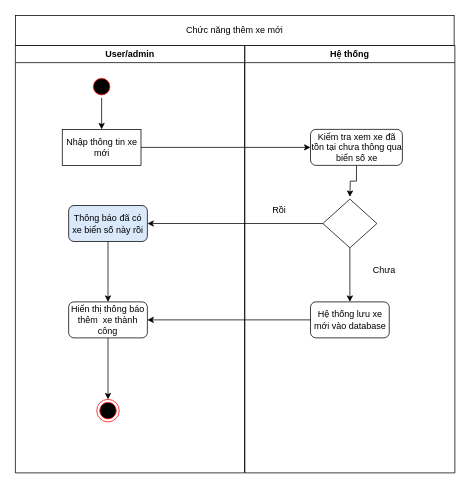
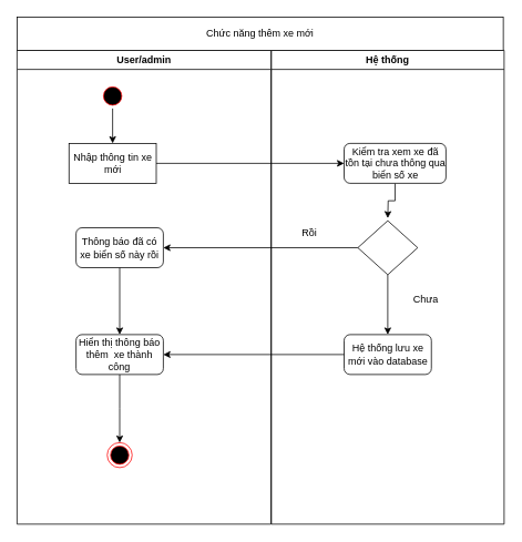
  <mxCell id="0" />
  <mxCell id="1" parent="0" />
  <mxCell id="2" value="User/admin" style="swimlane;whiteSpace=wrap" parent="1" vertex="1"><mxGeometry x="20" y="60" width="305.5" height="570" as="geometry" /></mxCell>
  <mxCell id="3" value="" style="edgeStyle=orthogonalEdgeStyle;rounded=0;orthogonalLoop=1;jettySize=auto;html=1;" edge="1" parent="2" source="4" target="6"><mxGeometry relative="1" as="geometry" /></mxCell>
  <mxCell id="4" value="" style="ellipse;shape=startState;fillColor=#000000;strokeColor=#ff0000;" parent="2" vertex="1"><mxGeometry x="100" y="40" width="30" height="30" as="geometry" /></mxCell>
  <mxCell id="5" value="" style="ellipse;shape=endState;fillColor=#000000;strokeColor=#ff0000" parent="2" vertex="1"><mxGeometry x="108.5" y="472" width="30" height="30" as="geometry" /></mxCell>
  <mxCell id="6" value="Nhập thông tin xe mới" style="whiteSpace=wrap;html=1;rounded=0;" vertex="1" parent="2"><mxGeometry x="62.5" y="112" width="105" height="48" as="geometry" /></mxCell>
- <mxCell id="7" value="Thông báo đã có xe biển số này rồi" style="rounded=1;whiteSpace=wrap;html=1;fillColor=#dae8fc;" vertex="1" parent="2"><mxGeometry x="71" y="213.5" width="105" height="48" as="geometry" /></mxCell>
+ <mxCell id="7" value="Thông báo đã có xe biển số này rồi" style="rounded=1;whiteSpace=wrap;html=1;" vertex="1" parent="2"><mxGeometry x="71" y="213.5" width="105" height="48" as="geometry" /></mxCell>
  <mxCell id="8" style="edgeStyle=orthogonalEdgeStyle;rounded=0;orthogonalLoop=1;jettySize=auto;html=1;" edge="1" parent="2" source="9"><mxGeometry relative="1" as="geometry"><mxPoint x="123.5" y="472" as="targetPoint" /></mxGeometry></mxCell>
  <mxCell id="9" value="Hiển thị thông báo thêm&amp;nbsp; xe thành công" style="rounded=1;whiteSpace=wrap;html=1;" vertex="1" parent="2"><mxGeometry x="71" y="342" width="105" height="48" as="geometry" /></mxCell>
  <mxCell id="10" style="edgeStyle=orthogonalEdgeStyle;rounded=0;orthogonalLoop=1;jettySize=auto;html=1;" edge="1" parent="2" source="7" target="9"><mxGeometry relative="1" as="geometry" /></mxCell>
  <mxCell id="11" value="Hệ thống" style="swimlane;whiteSpace=wrap;startSize=23;" parent="1" vertex="1"><mxGeometry x="326" y="60" width="280" height="570" as="geometry" /></mxCell>
  <mxCell id="12" style="edgeStyle=orthogonalEdgeStyle;rounded=0;orthogonalLoop=1;jettySize=auto;html=1;" edge="1" parent="11" source="13"><mxGeometry relative="1" as="geometry"><mxPoint x="140" y="202" as="targetPoint" /></mxGeometry></mxCell>
  <mxCell id="13" value="Kiểm tra xem xe đã tồn tại chưa thông qua biển số xe" style="rounded=1;whiteSpace=wrap;html=1;" vertex="1" parent="11"><mxGeometry x="87.5" y="112" width="122.5" height="48" as="geometry" /></mxCell>
  <mxCell id="14" value="Hệ thống lưu xe mới vào database" style="rounded=1;whiteSpace=wrap;html=1;" vertex="1" parent="11"><mxGeometry x="87.5" y="342" width="105" height="48" as="geometry" /></mxCell>
  <mxCell id="15" style="edgeStyle=orthogonalEdgeStyle;rounded=0;orthogonalLoop=1;jettySize=auto;html=1;entryX=0.5;entryY=0;entryDx=0;entryDy=0;" edge="1" parent="11" source="16" target="14"><mxGeometry relative="1" as="geometry" /></mxCell>
  <mxCell id="16" value="" style="rhombus;whiteSpace=wrap;html=1;" vertex="1" parent="11"><mxGeometry x="104" y="205" width="72" height="65" as="geometry" /></mxCell>
  <mxCell id="17" style="edgeStyle=orthogonalEdgeStyle;rounded=0;orthogonalLoop=1;jettySize=auto;html=1;exitX=0.5;exitY=1;exitDx=0;exitDy=0;" edge="1" parent="11" source="14" target="14"><mxGeometry relative="1" as="geometry" /></mxCell>
  <mxCell id="18" value="Rồi" style="text;html=1;align=center;verticalAlign=middle;whiteSpace=wrap;rounded=0;" vertex="1" parent="11"><mxGeometry x="15.5" y="205" width="60" height="30" as="geometry" /></mxCell>
  <mxCell id="19" value="Chưa" style="text;html=1;align=center;verticalAlign=middle;whiteSpace=wrap;rounded=0;" vertex="1" parent="11"><mxGeometry x="155.5" y="285" width="60" height="30" as="geometry" /></mxCell>
  <mxCell id="20" style="edgeStyle=orthogonalEdgeStyle;rounded=0;orthogonalLoop=1;jettySize=auto;html=1;entryX=0;entryY=0.5;entryDx=0;entryDy=0;" edge="1" parent="1" source="6" target="13"><mxGeometry relative="1" as="geometry" /></mxCell>
  <mxCell id="21" style="edgeStyle=orthogonalEdgeStyle;rounded=0;orthogonalLoop=1;jettySize=auto;html=1;entryX=1;entryY=0.5;entryDx=0;entryDy=0;" edge="1" parent="1" source="16" target="7"><mxGeometry relative="1" as="geometry" /></mxCell>
  <mxCell id="22" style="edgeStyle=orthogonalEdgeStyle;rounded=0;orthogonalLoop=1;jettySize=auto;html=1;entryX=1;entryY=0.5;entryDx=0;entryDy=0;" edge="1" parent="1" source="14" target="9"><mxGeometry relative="1" as="geometry" /></mxCell>
  <mxCell id="23" value="Chức năng thêm xe mới" style="rounded=0;whiteSpace=wrap;html=1;" vertex="1" parent="1"><mxGeometry x="20" y="20" width="585" height="40" as="geometry" /></mxCell>
